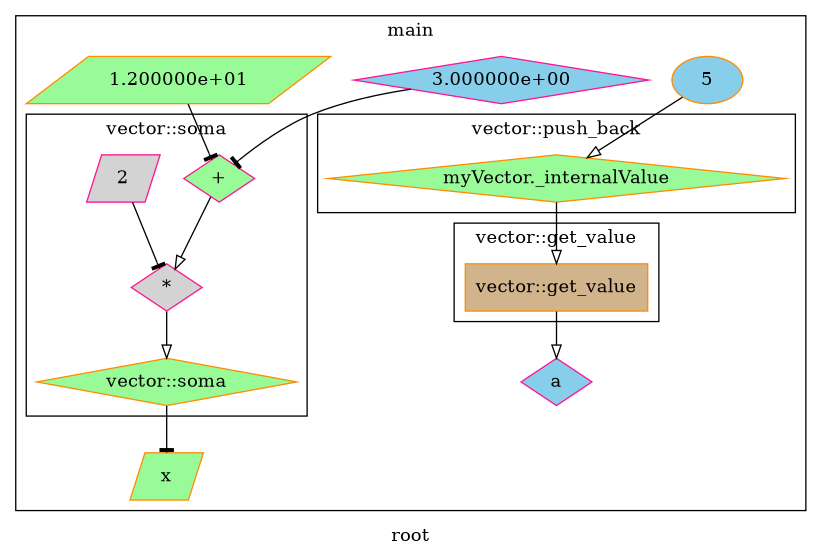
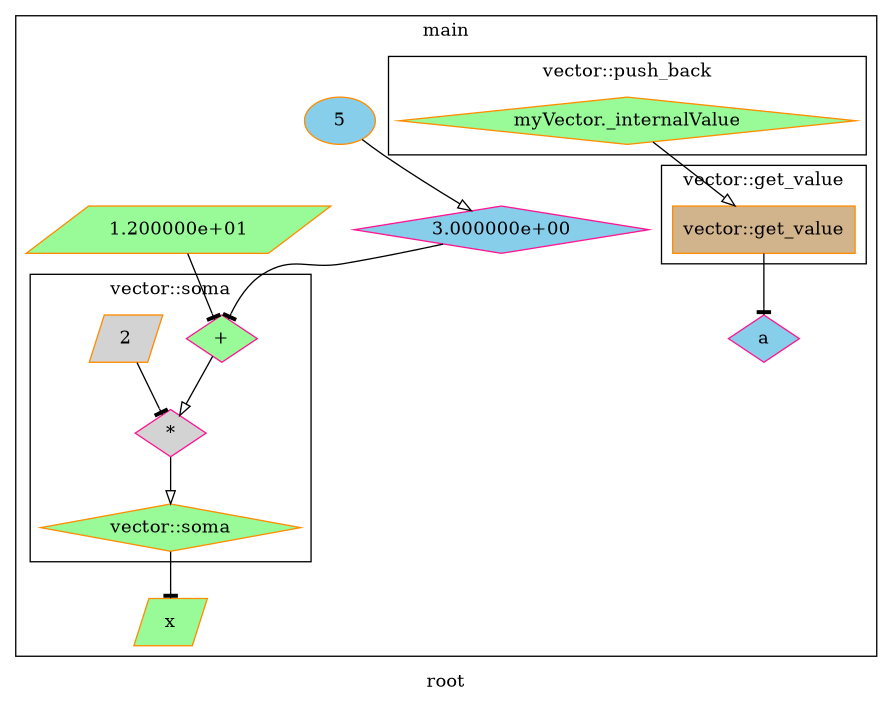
  digraph {
    label=root
    rankdir=TB
    node [color=darkorange fillcolor=palegreen shape=diamond style=filled startinglines=41]
    edge [arrowhead=tee]
    n1 [label="myVector._internalValue" startingline=11 startinglines=""]
    n2 [fillcolor=tan label="vector::get_value" shape=box startinglines=16]
    n3 [color=deeppink label="+"]
-   n4 [color=deeppink fillcolor=lightgrey label=2 shape=parallelogram]
+   n4 [fillcolor=lightgrey label=2 shape=parallelogram]
    n5 [color=deeppink fillcolor=lightgrey label="*"]
    n6 [label="vector::soma"]
    n7 [fillcolor=skyblue label=5 shape=ellipse startinglines=48]
    n8 [color=deeppink fillcolor=skyblue label=a startingline=16 startinglines=""]
    n9 [color=deeppink fillcolor=skyblue label="3.000000e+00" startinglines=53]
    n10 [label="1.200000e+01" shape=parallelogram startinglines=53]
    n11 [label=x shape=parallelogram startingline=41 startinglines=""]
    subgraph cluster_1 {
      label=main
      parent=G
      startinglines="39_45_45"
      n7
      n8
      n9
      n10
      n11
      subgraph cluster_2 {
        label="vector::push_back"
        parent=cluster_1
        startinglines="45_47_48"
        n1
      }
      subgraph cluster_3 {
        label="vector::get_value"
        parent=cluster_1
        startinglines="48_11_50"
        n2
      }
      subgraph cluster_4 {
        label="vector::soma"
        parent=cluster_1
        startinglines="16_52_53"
        n3
        n4
        n5
        n6
      }
    }
    n1 -> n2 [arrowhead=onormal]
-   n2 -> n8 [arrowhead=onormal]
+   n2 -> n8
    n3 -> n5 [arrowhead=onormal]
    n4 -> n5
    n5 -> n6 [arrowhead=onormal]
    n6 -> n11
-   n7 -> n1 [arrowhead=onormal]
+   n7 -> n9 [arrowhead=onormal]
    n9 -> n3
    n10 -> n3
  }
